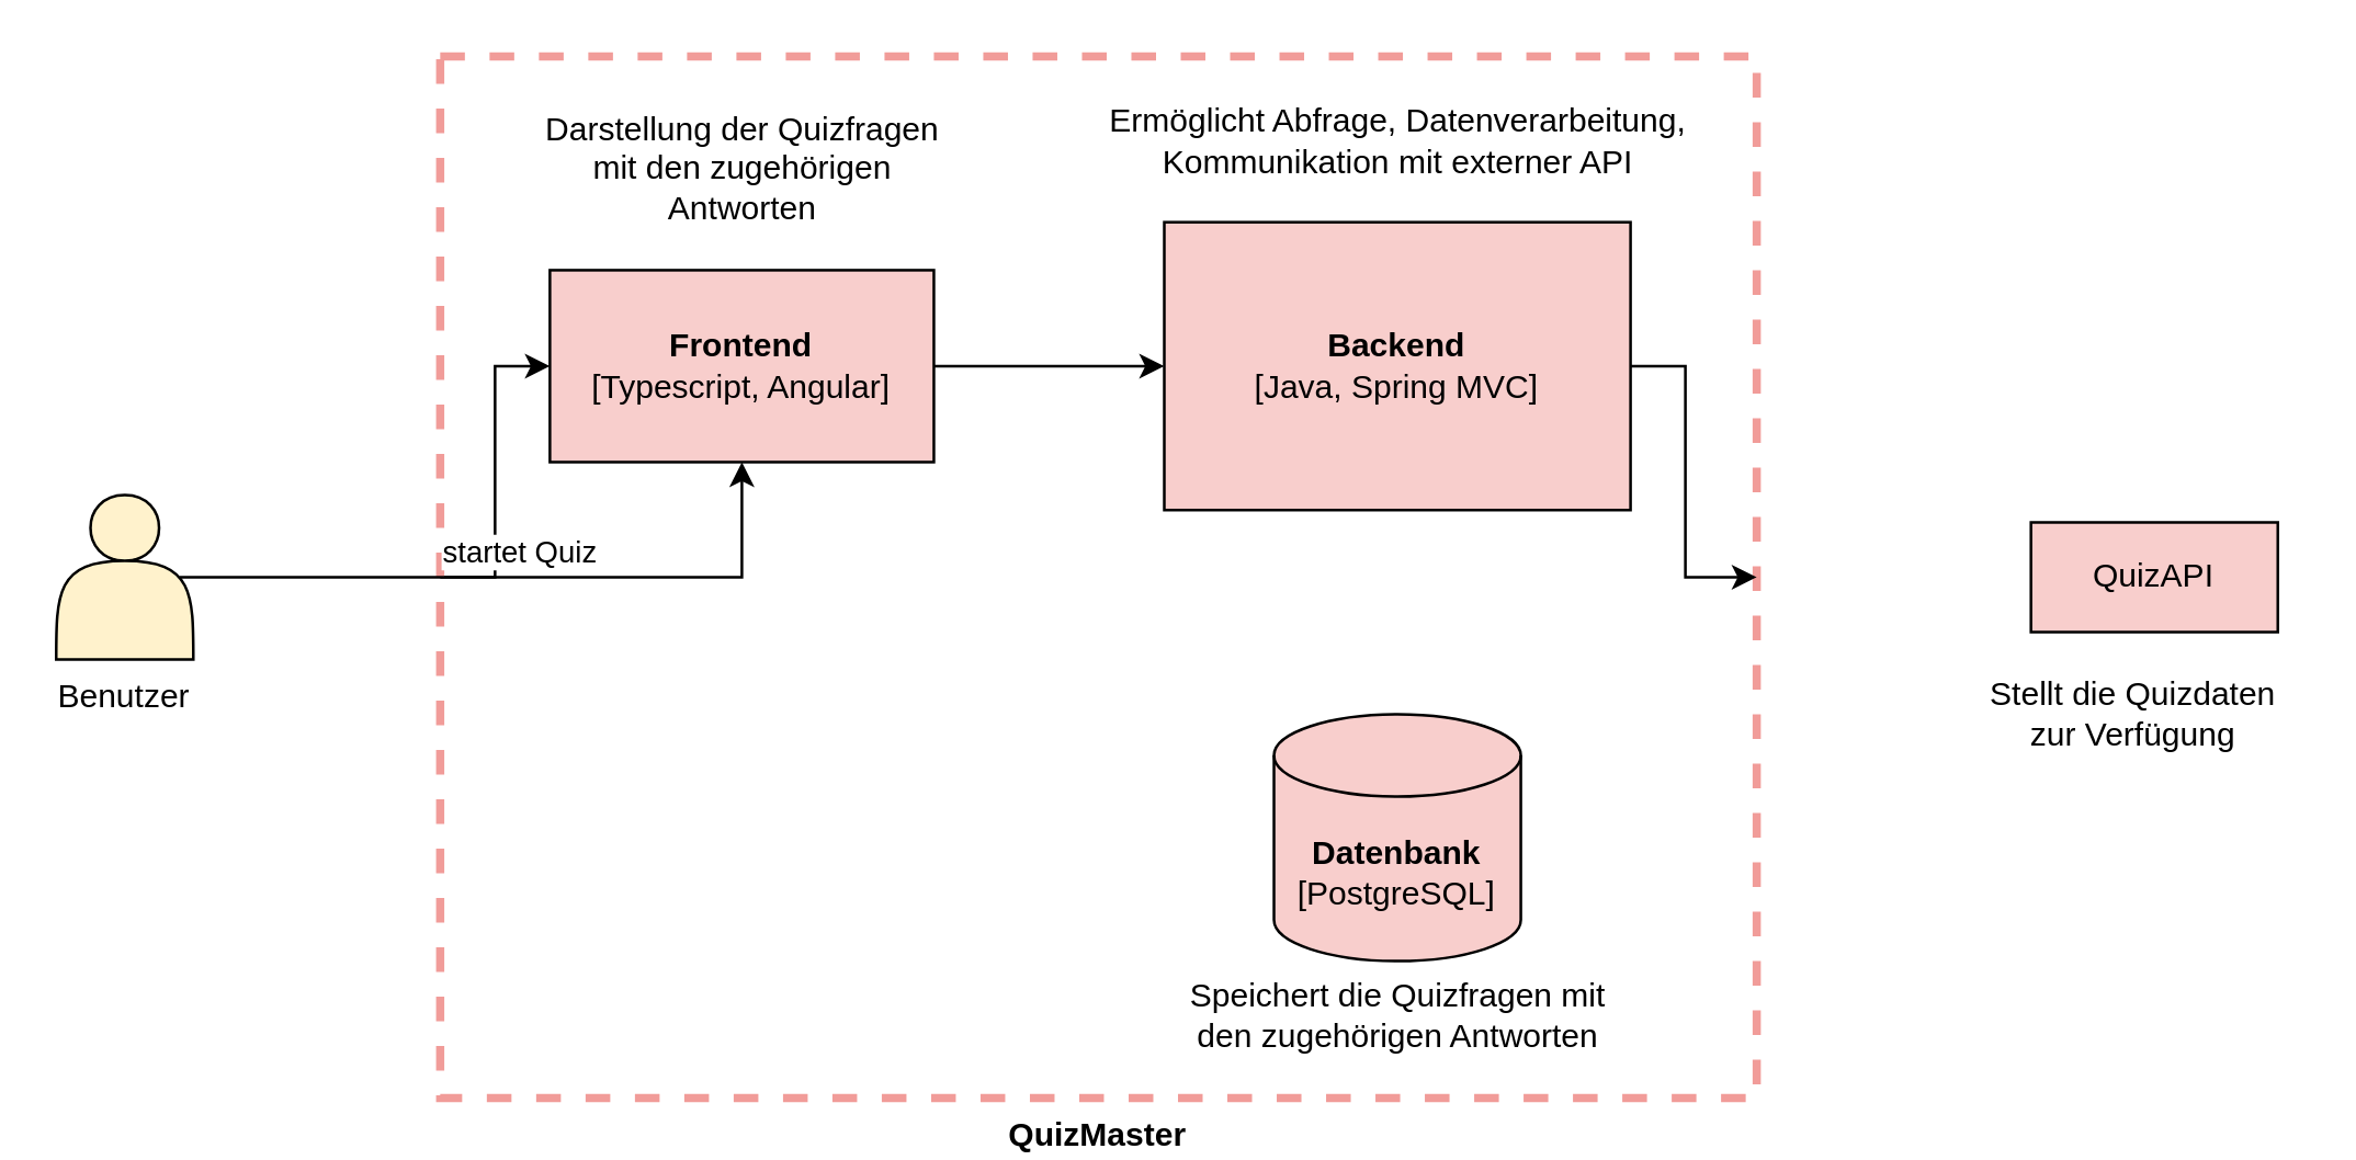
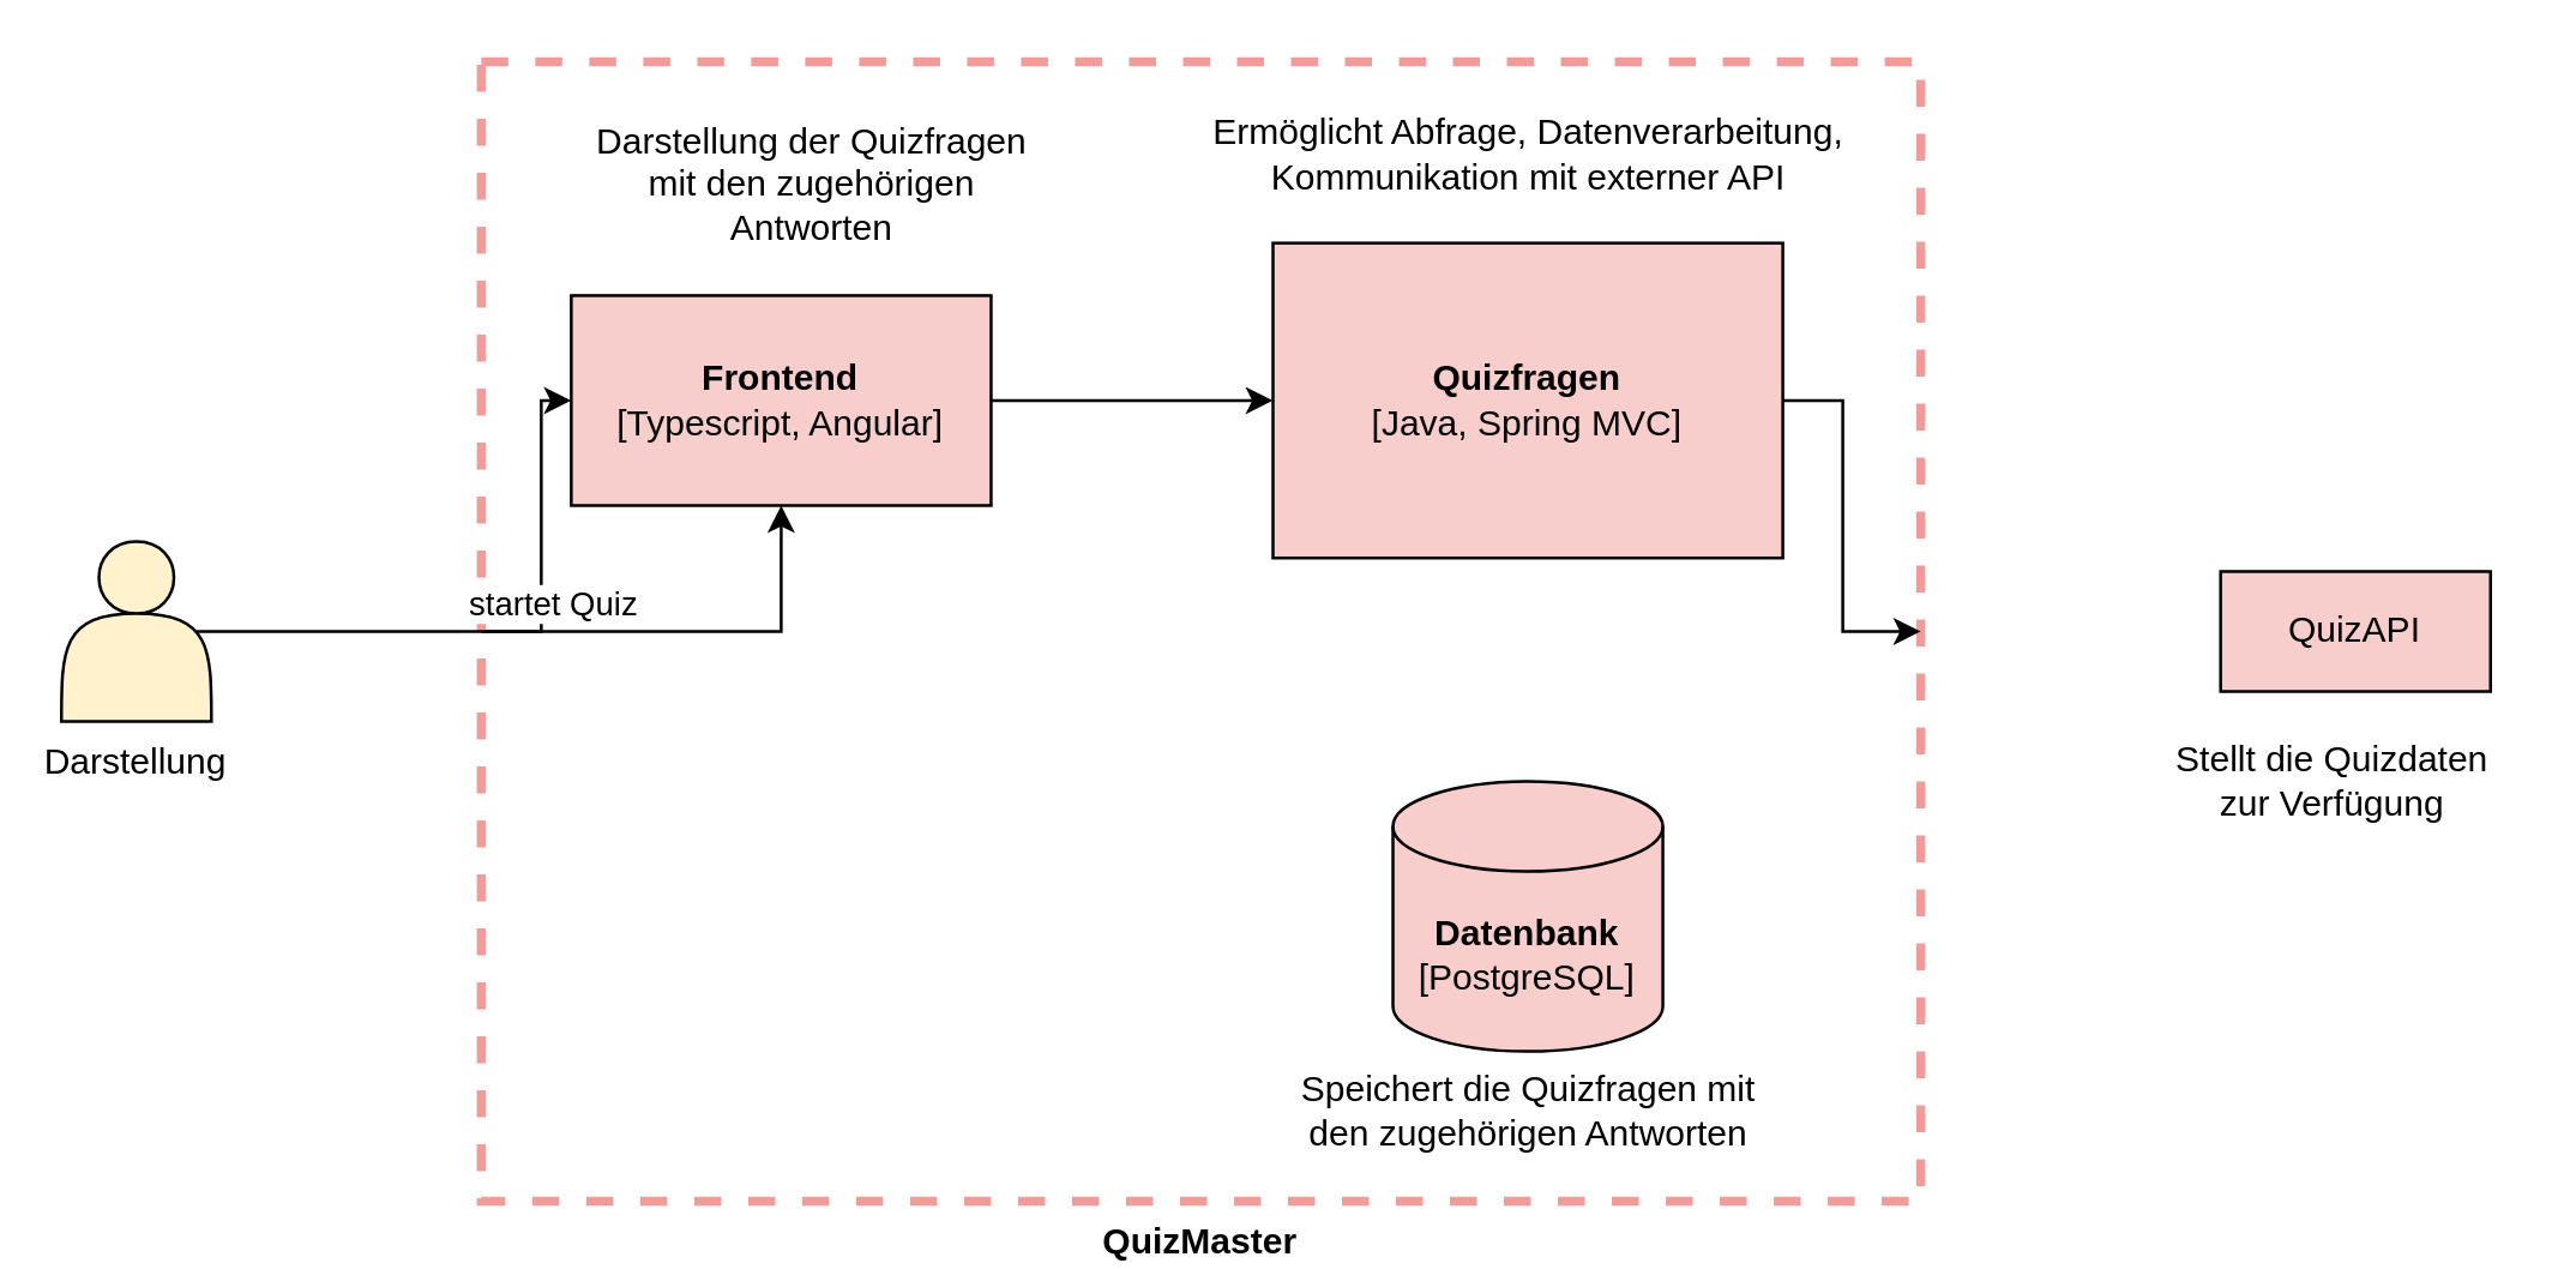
  <mxCell id="0" />
  <mxCell id="1" parent="0" />
  <mxCell id="2" style="edgeStyle=orthogonalEdgeStyle;rounded=0;orthogonalLoop=1;jettySize=auto;html=1;exitX=0;exitY=0.5;exitDx=0;exitDy=0;entryX=0;entryY=0.5;entryDx=0;entryDy=0;" edge="1" parent="1" source="3" target="10"><mxGeometry relative="1" as="geometry"><Array as="points"><mxPoint x="180" y="210" /><mxPoint x="180" y="133" /></Array></mxGeometry></mxCell>
  <mxCell id="3" value="QuizMaster" style="rounded=0;whiteSpace=wrap;html=1;fontStyle=1;fillColor=none;strokeColor=#F19C99;dashed=1;strokeWidth=3;labelPosition=center;verticalLabelPosition=bottom;align=center;verticalAlign=top;" vertex="1" parent="1"><mxGeometry x="160" y="20" width="480" height="380" as="geometry" /></mxCell>
  <mxCell id="4" value="QuizAPI" style="rounded=0;whiteSpace=wrap;html=1;fillColor=#f8cecc;strokeColor=#000000;" vertex="1" parent="1"><mxGeometry x="740" y="190" width="90" height="40" as="geometry" /></mxCell>
  <mxCell id="5" value="startet Quiz" style="edgeStyle=orthogonalEdgeStyle;rounded=0;orthogonalLoop=1;jettySize=auto;html=1;exitX=0.9;exitY=0.5;exitDx=0;exitDy=0;exitPerimeter=0;fontColor=#000000;strokeColor=#000000;labelPosition=center;verticalLabelPosition=top;align=center;verticalAlign=bottom;" edge="1" parent="1" source="6" target="10"><mxGeometry relative="1" as="geometry" /></mxCell>
- <mxCell id="6" value="Benutzer" style="shape=actor;whiteSpace=wrap;html=1;labelPosition=center;verticalLabelPosition=bottom;align=center;verticalAlign=top;fillColor=#fff2cc;strokeColor=#000000;" vertex="1" parent="1"><mxGeometry x="20" y="180" width="50" height="60" as="geometry" /></mxCell>
+ <mxCell id="6" value="Darstellung" style="shape=actor;whiteSpace=wrap;html=1;labelPosition=center;verticalLabelPosition=bottom;align=center;verticalAlign=top;fillColor=#fff2cc;strokeColor=#000000;" vertex="1" parent="1"><mxGeometry x="20" y="180" width="50" height="60" as="geometry" /></mxCell>
  <mxCell id="7" value="&lt;div&gt;Stellt die Quizdaten&lt;/div&gt;&lt;div&gt;zur Verfügung&lt;/div&gt;" style="text;html=1;align=center;verticalAlign=middle;resizable=0;points=[];autosize=1;strokeColor=none;fillColor=none;fontColor=#000000;" vertex="1" parent="1"><mxGeometry x="717" y="240" width="120" height="40" as="geometry" /></mxCell>
  <mxCell id="8" value="&lt;div&gt;&lt;b&gt;Datenbank&lt;/b&gt;&lt;/div&gt;&lt;div&gt;[PostgreSQL]&lt;br&gt;&lt;/div&gt;" style="shape=cylinder3;whiteSpace=wrap;html=1;boundedLbl=1;backgroundOutline=1;size=15;fillColor=#F8CECC;" vertex="1" parent="1"><mxGeometry x="464" y="260" width="90" height="90" as="geometry" /></mxCell>
  <mxCell id="9" style="edgeStyle=orthogonalEdgeStyle;rounded=0;orthogonalLoop=1;jettySize=auto;html=1;entryX=0;entryY=0.5;entryDx=0;entryDy=0;" edge="1" parent="1" source="10" target="12"><mxGeometry relative="1" as="geometry" /></mxCell>
- <mxCell id="10" value="&lt;div&gt;&lt;b&gt;Frontend&lt;/b&gt;&lt;/div&gt;&lt;div&gt;[Typescript, Angular]&lt;br&gt;&lt;/div&gt;" style="rounded=0;whiteSpace=wrap;html=1;fillColor=#F8CECC;" vertex="1" parent="1"><mxGeometry x="200" y="98" width="140" height="70" as="geometry" /></mxCell>
+ <mxCell id="10" value="&lt;div&gt;&lt;b&gt;Frontend&lt;/b&gt;&lt;/div&gt;&lt;div&gt;[Typescript, Angular]&lt;br&gt;&lt;/div&gt;" style="rounded=0;whiteSpace=wrap;html=1;fillColor=#F8CECC;" vertex="1" parent="1"><mxGeometry x="190" y="98" width="140" height="70" as="geometry" /></mxCell>
  <mxCell id="11" style="edgeStyle=orthogonalEdgeStyle;rounded=0;orthogonalLoop=1;jettySize=auto;html=1;exitX=1;exitY=0.5;exitDx=0;exitDy=0;entryX=1;entryY=0.5;entryDx=0;entryDy=0;" edge="1" parent="1" source="12" target="3"><mxGeometry relative="1" as="geometry" /></mxCell>
- <mxCell id="12" value="&lt;div&gt;&lt;b&gt;Backend&lt;/b&gt;&lt;/div&gt;&lt;div&gt;[Java, Spring MVC]&lt;br&gt;&lt;/div&gt;" style="rounded=0;whiteSpace=wrap;html=1;fillColor=#F8CECC;" vertex="1" parent="1"><mxGeometry x="424" y="80.5" width="170" height="105" as="geometry" /></mxCell>
+ <mxCell id="12" value="&lt;div&gt;&lt;b&gt;Quizfragen&lt;/b&gt;&lt;/div&gt;&lt;div&gt;[Java, Spring MVC]&lt;br&gt;&lt;/div&gt;" style="rounded=0;whiteSpace=wrap;html=1;fillColor=#F8CECC;" vertex="1" parent="1"><mxGeometry x="424" y="80.5" width="170" height="105" as="geometry" /></mxCell>
  <mxCell id="13" value="&lt;div&gt;Speichert die Quizfragen mit&lt;/div&gt;&lt;div&gt;den zugehörigen Antworten&lt;br&gt;&lt;/div&gt;" style="text;html=1;align=center;verticalAlign=middle;resizable=0;points=[];autosize=1;strokeColor=none;fillColor=none;fontColor=#000000;" vertex="1" parent="1"><mxGeometry x="424" y="350" width="170" height="40" as="geometry" /></mxCell>
  <mxCell id="14" value="&lt;div&gt;Ermöglicht Abfrage, Datenverarbeitung,&lt;/div&gt;&lt;div&gt;Kommunikation mit externer API&lt;/div&gt;" style="text;html=1;align=center;verticalAlign=middle;resizable=0;points=[];autosize=1;strokeColor=none;fillColor=none;fontColor=#000000;" vertex="1" parent="1"><mxGeometry x="394" y="30.5" width="230" height="40" as="geometry" /></mxCell>
  <mxCell id="15" value="&lt;div&gt;Darstellung der Quizfragen&lt;/div&gt;&lt;div&gt;mit den zugehörigen&lt;/div&gt;&lt;div&gt;Antworten &lt;/div&gt;" style="text;html=1;align=center;verticalAlign=middle;resizable=0;points=[];autosize=1;strokeColor=none;fillColor=none;fontColor=#000000;" vertex="1" parent="1"><mxGeometry x="190" y="30.5" width="160" height="60" as="geometry" /></mxCell>
